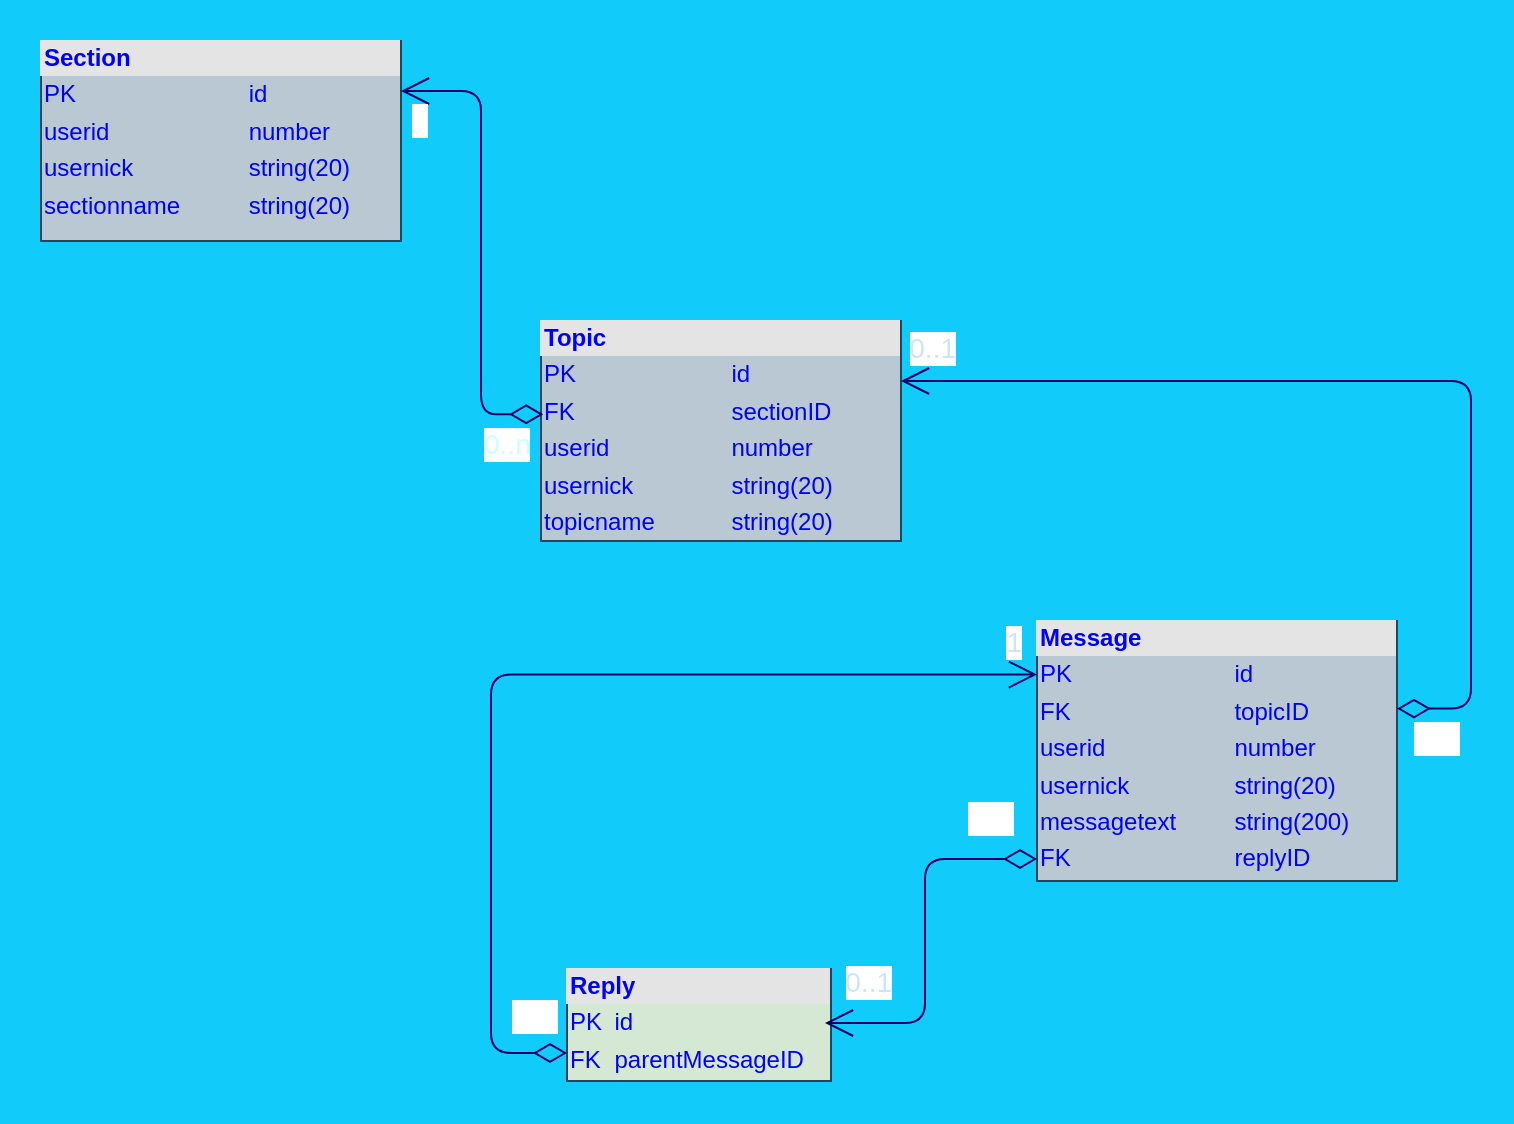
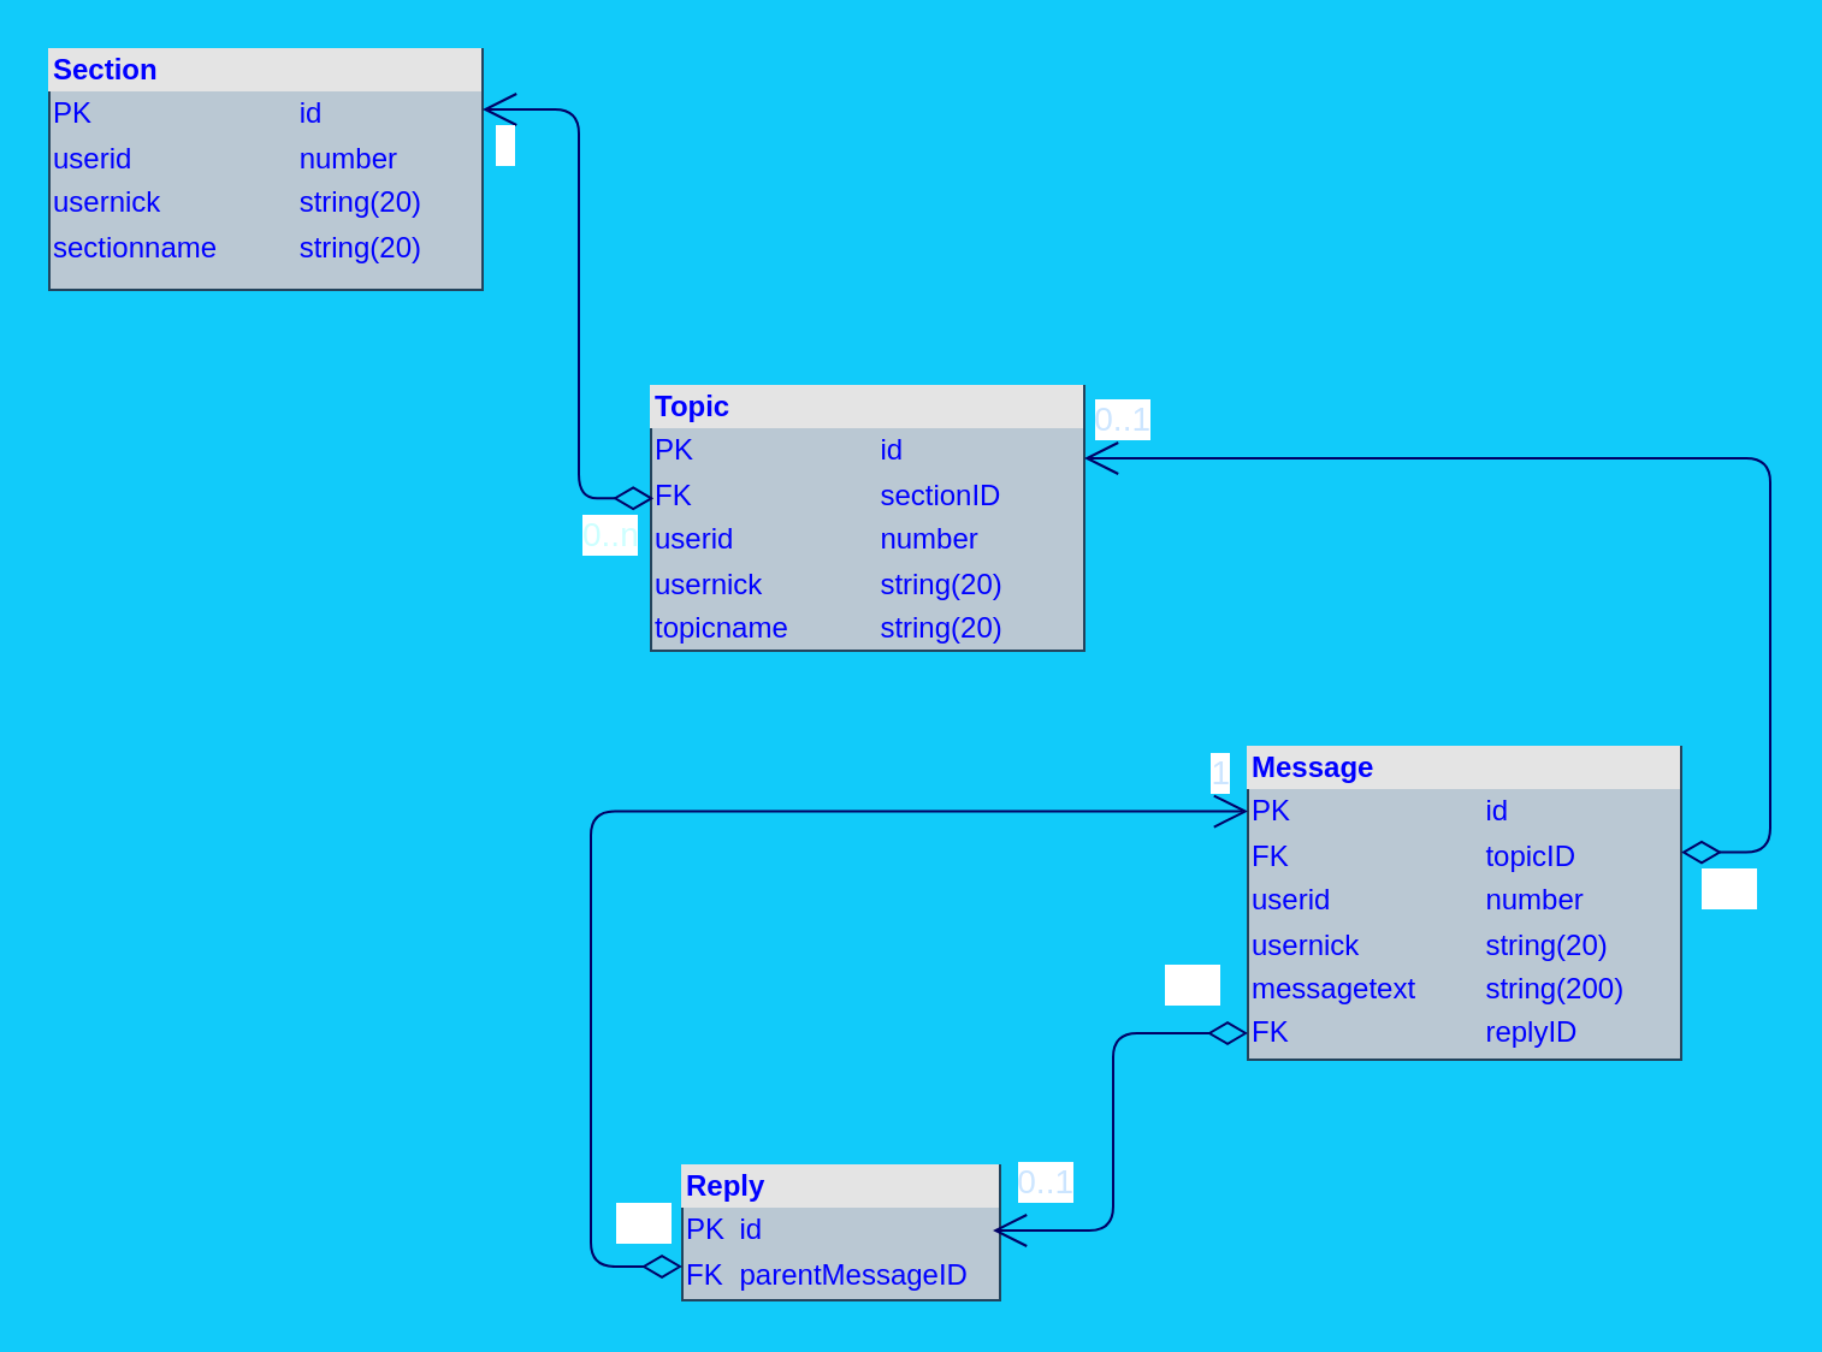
  <mxCell id="0" />
  <mxCell id="1" parent="0" />
  <mxCell id="2" value="&lt;div style=&quot;box-sizing:border-box;width:100%;background:#e4e4e4;padding:2px;&quot;&gt;&lt;font color=&quot;#0000ff&quot;&gt;&lt;b&gt;Section&lt;/b&gt;&lt;/font&gt;&lt;/div&gt;&lt;table style=&quot;width:100%;font-size:1em;&quot; cellpadding=&quot;2&quot; cellspacing=&quot;0&quot;&gt;&lt;tbody&gt;&lt;tr&gt;&lt;td&gt;&lt;font color=&quot;#0000ff&quot;&gt;PK&lt;/font&gt;&lt;/td&gt;&lt;td&gt;&lt;font color=&quot;#0000ff&quot;&gt;id&lt;/font&gt;&lt;/td&gt;&lt;/tr&gt;&lt;tr&gt;&lt;td&gt;&lt;font color=&quot;#0000ff&quot;&gt;userid&lt;/font&gt;&lt;/td&gt;&lt;td&gt;&lt;font color=&quot;#0000ff&quot;&gt;number&lt;/font&gt;&lt;/td&gt;&lt;/tr&gt;&lt;tr&gt;&lt;td&gt;&lt;span style=&quot;color: rgb(0, 0, 255);&quot;&gt;usernick&lt;/span&gt;&lt;br&gt;&lt;/td&gt;&lt;td&gt;&lt;font color=&quot;#0000ff&quot;&gt;string(20)&lt;/font&gt;&lt;/td&gt;&lt;/tr&gt;&lt;tr&gt;&lt;td&gt;&lt;font color=&quot;#0000ff&quot;&gt;sectionname&lt;/font&gt;&lt;/td&gt;&lt;td&gt;&lt;span style=&quot;color: rgb(0, 0, 255);&quot;&gt;string(20)&lt;/span&gt;&lt;br&gt;&lt;/td&gt;&lt;/tr&gt;&lt;tr&gt;&lt;td&gt;&lt;br&gt;&lt;/td&gt;&lt;td&gt;&lt;br&gt;&lt;/td&gt;&lt;/tr&gt;&lt;tr&gt;&lt;td&gt;&lt;br&gt;&lt;/td&gt;&lt;td&gt;&lt;br&gt;&lt;/td&gt;&lt;/tr&gt;&lt;/tbody&gt;&lt;/table&gt;" style="verticalAlign=top;align=left;overflow=fill;html=1;fillColor=#bac8d3;strokeColor=#23445d;" parent="1" vertex="1"><mxGeometry x="20" y="20" width="180" height="100" as="geometry" /></mxCell>
  <mxCell id="3" value="&lt;div style=&quot;box-sizing:border-box;width:100%;background:#e4e4e4;padding:2px;&quot;&gt;&lt;font color=&quot;#0000ff&quot;&gt;&lt;b&gt;Topic&lt;/b&gt;&lt;/font&gt;&lt;/div&gt;&lt;table style=&quot;width:100%;font-size:1em;&quot; cellpadding=&quot;2&quot; cellspacing=&quot;0&quot;&gt;&lt;tbody&gt;&lt;tr&gt;&lt;td&gt;&lt;font color=&quot;#0000ff&quot;&gt;PK&lt;/font&gt;&lt;/td&gt;&lt;td&gt;&lt;font color=&quot;#0000ff&quot;&gt;id&lt;/font&gt;&lt;/td&gt;&lt;/tr&gt;&lt;tr&gt;&lt;td&gt;&lt;font color=&quot;#0000ff&quot;&gt;FK&lt;/font&gt;&lt;/td&gt;&lt;td&gt;&lt;font color=&quot;#0000ff&quot;&gt;sectionID&lt;/font&gt;&lt;/td&gt;&lt;/tr&gt;&lt;tr&gt;&lt;td&gt;&lt;font color=&quot;#0000ff&quot;&gt;userid&lt;/font&gt;&lt;/td&gt;&lt;td&gt;&lt;font color=&quot;#0000ff&quot;&gt;number&lt;/font&gt;&lt;/td&gt;&lt;/tr&gt;&lt;tr&gt;&lt;td&gt;&lt;span style=&quot;color: rgb(0, 0, 255);&quot;&gt;usernick&lt;/span&gt;&lt;br&gt;&lt;/td&gt;&lt;td&gt;&lt;font color=&quot;#0000ff&quot;&gt;string(20)&lt;/font&gt;&lt;/td&gt;&lt;/tr&gt;&lt;tr&gt;&lt;td&gt;&lt;font color=&quot;#0000ff&quot;&gt;topicname&lt;/font&gt;&lt;/td&gt;&lt;td&gt;&lt;span style=&quot;color: rgb(0, 0, 255);&quot;&gt;string(20)&lt;/span&gt;&lt;br&gt;&lt;/td&gt;&lt;/tr&gt;&lt;tr&gt;&lt;td&gt;&lt;br&gt;&lt;/td&gt;&lt;td&gt;&lt;br&gt;&lt;/td&gt;&lt;/tr&gt;&lt;tr&gt;&lt;td&gt;&lt;br&gt;&lt;/td&gt;&lt;td&gt;&lt;br&gt;&lt;/td&gt;&lt;/tr&gt;&lt;/tbody&gt;&lt;/table&gt;" style="verticalAlign=top;align=left;overflow=fill;html=1;fillColor=#bac8d3;strokeColor=#23445d;" parent="1" vertex="1"><mxGeometry x="270" y="160" width="180" height="110" as="geometry" /></mxCell>
  <mxCell id="4" value="" style="endArrow=open;html=1;endSize=12;startArrow=diamondThin;startSize=14;startFill=0;edgeStyle=orthogonalEdgeStyle;fontColor=#0000FF;strokeColor=#000066;entryX=1;entryY=0.25;entryDx=0;entryDy=0;exitX=0.006;exitY=0.424;exitDx=0;exitDy=0;exitPerimeter=0;" parent="1" source="3" target="2" edge="1"><mxGeometry x="0.178" relative="1" as="geometry"><mxPoint x="230" y="140" as="sourcePoint" /><mxPoint x="180" y="200" as="targetPoint" /><Array as="points"><mxPoint x="240" y="207" /><mxPoint x="240" y="45" /></Array><mxPoint as="offset" /></mxGeometry></mxCell>
  <mxCell id="5" value="&lt;font color=&quot;#ccffff&quot; style=&quot;font-size: 14px;&quot;&gt;0..n&lt;/font&gt;" style="edgeLabel;resizable=0;html=1;align=left;verticalAlign=top;fontColor=#0000FF;" parent="4" connectable="0" vertex="1"><mxGeometry x="-1" relative="1" as="geometry"><mxPoint x="-31" as="offset" /></mxGeometry></mxCell>
  <mxCell id="6" value="&lt;font color=&quot;#ffffff&quot; style=&quot;font-size: 14px;&quot;&gt;1&lt;/font&gt;" style="edgeLabel;resizable=0;html=1;align=right;verticalAlign=top;fontColor=#0000FF;" parent="4" connectable="0" vertex="1"><mxGeometry x="1" relative="1" as="geometry"><mxPoint x="14" as="offset" /></mxGeometry></mxCell>
  <mxCell id="7" value="&lt;div style=&quot;box-sizing:border-box;width:100%;background:#e4e4e4;padding:2px;&quot;&gt;&lt;font color=&quot;#0000ff&quot;&gt;&lt;b&gt;Message&lt;/b&gt;&lt;/font&gt;&lt;/div&gt;&lt;table style=&quot;width:100%;font-size:1em;&quot; cellpadding=&quot;2&quot; cellspacing=&quot;0&quot;&gt;&lt;tbody&gt;&lt;tr&gt;&lt;td&gt;&lt;font color=&quot;#0000ff&quot;&gt;PK&lt;/font&gt;&lt;/td&gt;&lt;td&gt;&lt;font color=&quot;#0000ff&quot;&gt;id&lt;/font&gt;&lt;/td&gt;&lt;/tr&gt;&lt;tr&gt;&lt;td&gt;&lt;font color=&quot;#0000ff&quot;&gt;FK&lt;/font&gt;&lt;/td&gt;&lt;td&gt;&lt;font color=&quot;#0000ff&quot;&gt;topicID&lt;/font&gt;&lt;/td&gt;&lt;/tr&gt;&lt;tr&gt;&lt;td&gt;&lt;font color=&quot;#0000ff&quot;&gt;userid&lt;/font&gt;&lt;/td&gt;&lt;td&gt;&lt;font color=&quot;#0000ff&quot;&gt;number&lt;/font&gt;&lt;/td&gt;&lt;/tr&gt;&lt;tr&gt;&lt;td&gt;&lt;span style=&quot;color: rgb(0, 0, 255);&quot;&gt;usernick&lt;/span&gt;&lt;br&gt;&lt;/td&gt;&lt;td&gt;&lt;font color=&quot;#0000ff&quot;&gt;string(20)&lt;/font&gt;&lt;/td&gt;&lt;/tr&gt;&lt;tr&gt;&lt;td&gt;&lt;font color=&quot;#0000ff&quot;&gt;messagetext&lt;/font&gt;&lt;/td&gt;&lt;td&gt;&lt;span style=&quot;color: rgb(0, 0, 255);&quot;&gt;string(200)&lt;/span&gt;&lt;br&gt;&lt;/td&gt;&lt;/tr&gt;&lt;tr&gt;&lt;td&gt;&lt;font color=&quot;#0000ff&quot;&gt;FK&lt;/font&gt;&lt;/td&gt;&lt;td&gt;&lt;font color=&quot;#0000ff&quot;&gt;replyID&lt;/font&gt;&lt;/td&gt;&lt;/tr&gt;&lt;tr&gt;&lt;td&gt;&lt;br&gt;&lt;/td&gt;&lt;td&gt;&lt;br&gt;&lt;/td&gt;&lt;/tr&gt;&lt;tr&gt;&lt;td&gt;&lt;br&gt;&lt;/td&gt;&lt;td&gt;&lt;br&gt;&lt;/td&gt;&lt;/tr&gt;&lt;tr&gt;&lt;td&gt;&lt;br&gt;&lt;/td&gt;&lt;td&gt;&lt;br&gt;&lt;/td&gt;&lt;/tr&gt;&lt;/tbody&gt;&lt;/table&gt;" style="verticalAlign=top;align=left;overflow=fill;html=1;fillColor=#bac8d3;strokeColor=#23445d;" parent="1" vertex="1"><mxGeometry x="518" y="310" width="180" height="130" as="geometry" /></mxCell>
  <mxCell id="8" value="" style="endArrow=open;html=1;endSize=12;startArrow=diamondThin;startSize=14;startFill=0;edgeStyle=orthogonalEdgeStyle;fontColor=#0000FF;strokeColor=#000066;entryX=1;entryY=0.25;entryDx=0;entryDy=0;exitX=1;exitY=0.337;exitDx=0;exitDy=0;exitPerimeter=0;" parent="1" source="7" edge="1"><mxGeometry x="0.178" relative="1" as="geometry"><mxPoint x="725" y="250" as="sourcePoint" /><mxPoint x="450" y="190" as="targetPoint" /><Array as="points"><mxPoint x="735" y="354" /><mxPoint x="735" y="190" /></Array><mxPoint as="offset" /></mxGeometry></mxCell>
  <mxCell id="9" value="&lt;font color=&quot;#ffffff&quot; style=&quot;font-size: 14px;&quot;&gt;0..n&lt;/font&gt;" style="edgeLabel;resizable=0;html=1;align=left;verticalAlign=top;fontColor=#0000FF;" parent="8" connectable="0" vertex="1"><mxGeometry x="-1" relative="1" as="geometry"><mxPoint x="7" as="offset" /></mxGeometry></mxCell>
  <mxCell id="10" value="&lt;font color=&quot;#cce5ff&quot; style=&quot;font-size: 14px;&quot;&gt;0..1&lt;/font&gt;" style="edgeLabel;resizable=0;html=1;align=right;verticalAlign=top;fontColor=#0000FF;" parent="8" connectable="0" vertex="1"><mxGeometry x="1" relative="1" as="geometry"><mxPoint x="28" y="-31" as="offset" /></mxGeometry></mxCell>
- <mxCell id="11" value="&lt;div style=&quot;box-sizing:border-box;width:100%;background:#e4e4e4;padding:2px;&quot;&gt;&lt;font color=&quot;#0000ff&quot;&gt;&lt;b&gt;Reply&lt;/b&gt;&lt;/font&gt;&lt;/div&gt;&lt;table style=&quot;width:100%;font-size:1em;&quot; cellpadding=&quot;2&quot; cellspacing=&quot;0&quot;&gt;&lt;tbody&gt;&lt;tr&gt;&lt;td&gt;&lt;font color=&quot;#0000ff&quot;&gt;PK&lt;/font&gt;&lt;/td&gt;&lt;td&gt;&lt;font color=&quot;#0000ff&quot;&gt;id&lt;/font&gt;&lt;/td&gt;&lt;/tr&gt;&lt;tr&gt;&lt;td&gt;&lt;font color=&quot;#0000ff&quot;&gt;FK&lt;/font&gt;&lt;/td&gt;&lt;td&gt;&lt;font color=&quot;#0000ff&quot;&gt;parentMessageID&lt;/font&gt;&lt;/td&gt;&lt;/tr&gt;&lt;/tbody&gt;&lt;/table&gt;" style="verticalAlign=top;align=left;overflow=fill;html=1;fillColor=#d5e8d4;strokeColor=#23445d;" parent="1" vertex="1"><mxGeometry x="283" y="484" width="132" height="56" as="geometry" /></mxCell>
+ <mxCell id="11" value="&lt;div style=&quot;box-sizing:border-box;width:100%;background:#e4e4e4;padding:2px;&quot;&gt;&lt;font color=&quot;#0000ff&quot;&gt;&lt;b&gt;Reply&lt;/b&gt;&lt;/font&gt;&lt;/div&gt;&lt;table style=&quot;width:100%;font-size:1em;&quot; cellpadding=&quot;2&quot; cellspacing=&quot;0&quot;&gt;&lt;tbody&gt;&lt;tr&gt;&lt;td&gt;&lt;font color=&quot;#0000ff&quot;&gt;PK&lt;/font&gt;&lt;/td&gt;&lt;td&gt;&lt;font color=&quot;#0000ff&quot;&gt;id&lt;/font&gt;&lt;/td&gt;&lt;/tr&gt;&lt;tr&gt;&lt;td&gt;&lt;font color=&quot;#0000ff&quot;&gt;FK&lt;/font&gt;&lt;/td&gt;&lt;td&gt;&lt;font color=&quot;#0000ff&quot;&gt;parentMessageID&lt;/font&gt;&lt;/td&gt;&lt;/tr&gt;&lt;/tbody&gt;&lt;/table&gt;" style="verticalAlign=top;align=left;overflow=fill;html=1;fillColor=#bac8d3;strokeColor=#23445d;" parent="1" vertex="1"><mxGeometry x="283" y="484" width="132" height="56" as="geometry" /></mxCell>
  <mxCell id="12" value="" style="endArrow=open;html=1;endSize=12;startArrow=diamondThin;startSize=14;startFill=0;edgeStyle=orthogonalEdgeStyle;fontColor=#0000FF;strokeColor=#000066;" parent="1" edge="1" source="7"><mxGeometry x="0.178" relative="1" as="geometry"><mxPoint x="505" y="431" as="sourcePoint" /><mxPoint x="412" y="511" as="targetPoint" /><Array as="points"><mxPoint x="462" y="429" /><mxPoint x="462" y="511" /></Array><mxPoint as="offset" /></mxGeometry></mxCell>
  <mxCell id="13" value="&lt;font color=&quot;#ffffff&quot; style=&quot;font-size: 14px;&quot;&gt;1..n&lt;/font&gt;" style="edgeLabel;resizable=0;html=1;align=left;verticalAlign=top;fontColor=#0000FF;" parent="12" connectable="0" vertex="1"><mxGeometry x="-1" relative="1" as="geometry"><mxPoint x="-36" y="-35" as="offset" /></mxGeometry></mxCell>
  <mxCell id="14" value="&lt;font color=&quot;#cce5ff&quot; style=&quot;font-size: 14px;&quot;&gt;0..1&lt;/font&gt;" style="edgeLabel;resizable=0;html=1;align=right;verticalAlign=top;fontColor=#0000FF;" parent="12" connectable="0" vertex="1"><mxGeometry x="1" relative="1" as="geometry"><mxPoint x="34" y="-35" as="offset" /></mxGeometry></mxCell>
  <mxCell id="15" value="" style="endArrow=open;html=1;endSize=12;startArrow=diamondThin;startSize=14;startFill=0;edgeStyle=orthogonalEdgeStyle;fontColor=#0000FF;strokeColor=#000066;entryX=0;entryY=0.206;entryDx=0;entryDy=0;entryPerimeter=0;exitX=0;exitY=0.75;exitDx=0;exitDy=0;" parent="1" source="11" target="7" edge="1"><mxGeometry x="0.178" relative="1" as="geometry"><mxPoint x="275" y="530" as="sourcePoint" /><mxPoint x="455" y="341" as="targetPoint" /><Array as="points"><mxPoint x="245" y="526" /><mxPoint x="245" y="337" /></Array><mxPoint as="offset" /></mxGeometry></mxCell>
  <mxCell id="16" value="&lt;font color=&quot;#ffffff&quot; style=&quot;font-size: 14px;&quot;&gt;0..1&lt;/font&gt;" style="edgeLabel;resizable=0;html=1;align=left;verticalAlign=top;fontColor=#0000FF;" parent="15" connectable="0" vertex="1"><mxGeometry x="-1" relative="1" as="geometry"><mxPoint x="-29" y="-33" as="offset" /></mxGeometry></mxCell>
  <mxCell id="17" value="&lt;font color=&quot;#cce5ff&quot; style=&quot;font-size: 14px;&quot;&gt;1&lt;/font&gt;" style="edgeLabel;resizable=0;html=1;align=right;verticalAlign=top;fontColor=#0000FF;" parent="15" connectable="0" vertex="1"><mxGeometry x="1" relative="1" as="geometry"><mxPoint x="-7" y="-31" as="offset" /></mxGeometry></mxCell>
